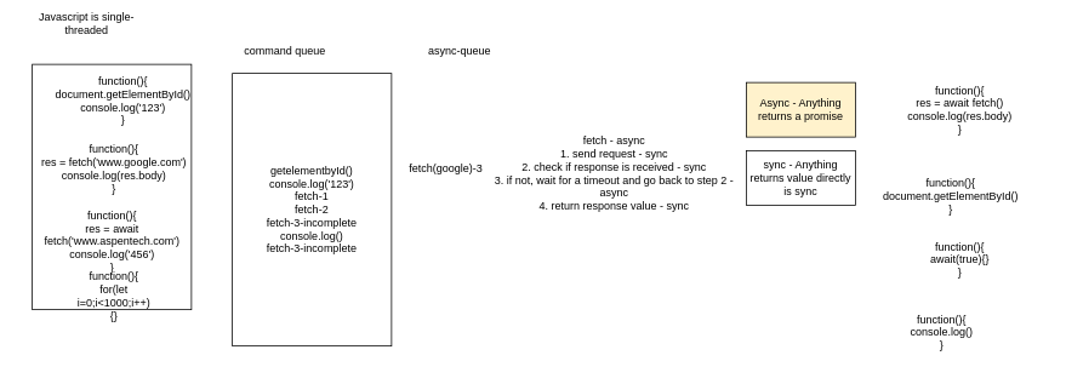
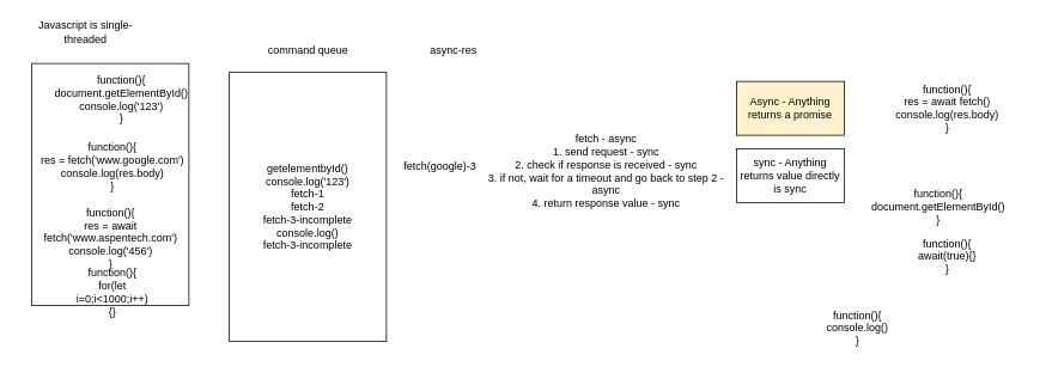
  <mxCell id="0" />
  <mxCell id="1" parent="0" />
- <mxCell id="2" value="Javascript is single-threaded" style="text;html=1;strokeColor=none;fillColor=none;align=center;verticalAlign=middle;whiteSpace=wrap;rounded=0;" vertex="1" parent="1"><mxGeometry x="20" y="10" width="150" height="30" as="geometry" /></mxCell>
+ <mxCell id="2" value="Javascript is single-threaded" style="text;html=1;strokeColor=none;fillColor=none;align=center;verticalAlign=middle;whiteSpace=wrap;rounded=0;" vertex="1" parent="1"><mxGeometry x="20" y="20" width="150" height="30" as="geometry" /></mxCell>
  <mxCell id="3" value="" style="rounded=0;whiteSpace=wrap;html=1;" vertex="1" parent="1"><mxGeometry x="35" y="70" width="175" height="270" as="geometry" /></mxCell>
  <mxCell id="4" value="Async - Anything returns a promise" style="rounded=0;whiteSpace=wrap;html=1;fillColor=#fff2cc;" vertex="1" parent="1"><mxGeometry x="820" y="90" width="120" height="60" as="geometry" /></mxCell>
  <mxCell id="5" value="sync - Anything returns value directly is sync" style="rounded=0;whiteSpace=wrap;html=1;" vertex="1" parent="1"><mxGeometry x="820" y="165" width="120" height="60" as="geometry" /></mxCell>
- <mxCell id="6" value="function(){&lt;br&gt;console.log()&lt;br&gt;}" style="text;html=1;strokeColor=none;fillColor=none;align=center;verticalAlign=middle;whiteSpace=wrap;rounded=0;" vertex="1" parent="1"><mxGeometry x="990" y="330" width="90" height="70" as="geometry" /></mxCell>
- <mxCell id="7" value="function(){&lt;br&gt;document.getElementById()&lt;br&gt;}" style="text;html=1;strokeColor=none;fillColor=none;align=center;verticalAlign=middle;whiteSpace=wrap;rounded=0;" vertex="1" parent="1"><mxGeometry x="950" y="200" width="190" height="30" as="geometry" /></mxCell>
+ <mxCell id="6" value="function(){&lt;br&gt;console.log()&lt;br&gt;}" style="text;html=1;strokeColor=none;fillColor=none;align=center;verticalAlign=middle;whiteSpace=wrap;rounded=0;" vertex="1" parent="1"><mxGeometry x="910" y="330" width="90" height="70" as="geometry" /></mxCell>
+ <mxCell id="7" value="function(){&lt;br&gt;document.getElementById()&lt;br&gt;}" style="text;html=1;strokeColor=none;fillColor=none;align=center;verticalAlign=middle;whiteSpace=wrap;rounded=0;" vertex="1" parent="1"><mxGeometry x="950" y="215" width="190" height="30" as="geometry" /></mxCell>
  <mxCell id="8" value="function(){&lt;br&gt;await(true){}&lt;br&gt;}&lt;br&gt;" style="text;html=1;strokeColor=none;fillColor=none;align=center;verticalAlign=middle;whiteSpace=wrap;rounded=0;" vertex="1" parent="1"><mxGeometry x="1010" y="270" width="90" height="30" as="geometry" /></mxCell>
  <mxCell id="9" value="function(){&lt;br&gt;document.getElementById()&lt;br&gt;console.log('123')&lt;br&gt;}" style="text;html=1;strokeColor=none;fillColor=none;align=center;verticalAlign=middle;whiteSpace=wrap;rounded=0;" vertex="1" parent="1"><mxGeometry x="40" y="95" width="190" height="30" as="geometry" /></mxCell>
  <mxCell id="10" value="function(){&lt;br&gt;res = await fetch('www.aspentech.com')&lt;br&gt;console.log('456')&lt;br&gt;}" style="text;html=1;strokeColor=none;fillColor=none;align=center;verticalAlign=middle;whiteSpace=wrap;rounded=0;" vertex="1" parent="1"><mxGeometry x="77.5" y="230" width="90" height="70" as="geometry" /></mxCell>
  <mxCell id="11" value="function(){&lt;br&gt;for(let i=0;i&amp;lt;1000;i++){}" style="text;html=1;strokeColor=none;fillColor=none;align=center;verticalAlign=middle;whiteSpace=wrap;rounded=0;" vertex="1" parent="1"><mxGeometry x="80" y="310" width="90" height="30" as="geometry" /></mxCell>
  <mxCell id="12" value="function(){&lt;br&gt;res = await fetch()&lt;br&gt;console.log(res.body)&lt;br&gt;}" style="text;html=1;strokeColor=none;fillColor=none;align=center;verticalAlign=middle;whiteSpace=wrap;rounded=0;" vertex="1" parent="1"><mxGeometry x="960" y="90" width="190" height="60" as="geometry" /></mxCell>
  <mxCell id="13" value="function(){&lt;br&gt;res = fetch('www.google.com')&lt;br&gt;console.log(res.body)&lt;br&gt;}" style="text;html=1;strokeColor=none;fillColor=none;align=center;verticalAlign=middle;whiteSpace=wrap;rounded=0;" vertex="1" parent="1"><mxGeometry x="30" y="155" width="190" height="60" as="geometry" /></mxCell>
  <mxCell id="14" value="fetch - async&lt;br&gt;1. send request - sync&lt;br&gt;2. check if response is received - sync&lt;br&gt;3. if not, wait for a timeout and go back to step 2 - async&lt;br&gt;4. return response value - sync" style="text;html=1;strokeColor=none;fillColor=none;align=center;verticalAlign=middle;whiteSpace=wrap;rounded=0;" vertex="1" parent="1"><mxGeometry x="540" y="95" width="270" height="190" as="geometry" /></mxCell>
- <mxCell id="15" value="command queue" style="text;html=1;strokeColor=none;fillColor=none;align=center;verticalAlign=middle;whiteSpace=wrap;rounded=0;" vertex="1" parent="1"><mxGeometry x="237.5" y="40" width="150" height="30" as="geometry" /></mxCell>
- <mxCell id="16" value="async-queue" style="text;html=1;strokeColor=none;fillColor=none;align=center;verticalAlign=middle;whiteSpace=wrap;rounded=0;" vertex="1" parent="1"><mxGeometry x="430" y="40" width="150" height="30" as="geometry" /></mxCell>
+ <mxCell id="15" value="command queue" style="text;html=1;strokeColor=none;fillColor=none;align=center;verticalAlign=middle;whiteSpace=wrap;rounded=0;" vertex="1" parent="1"><mxGeometry x="267.5" y="40" width="150" height="30" as="geometry" /></mxCell>
+ <mxCell id="16" value="async-res" style="text;html=1;strokeColor=none;fillColor=none;align=center;verticalAlign=middle;whiteSpace=wrap;rounded=0;" vertex="1" parent="1"><mxGeometry x="430" y="40" width="150" height="30" as="geometry" /></mxCell>
  <mxCell id="17" value="fetch(google)-3&lt;br&gt;" style="text;html=1;strokeColor=none;fillColor=none;align=center;verticalAlign=middle;whiteSpace=wrap;rounded=0;" vertex="1" parent="1"><mxGeometry x="420" y="90" width="140" height="190" as="geometry" /></mxCell>
  <mxCell id="18" value="getelementbyId()&lt;br&gt;console.log('123')&lt;br&gt;fetch-1&lt;br&gt;fetch-2&lt;br&gt;fetch-3-incomplete&lt;br&gt;console.log()&lt;br&gt;fetch-3-incomplete" style="rounded=0;whiteSpace=wrap;html=1;" vertex="1" parent="1"><mxGeometry x="255" y="80" width="175" height="300" as="geometry" /></mxCell>
